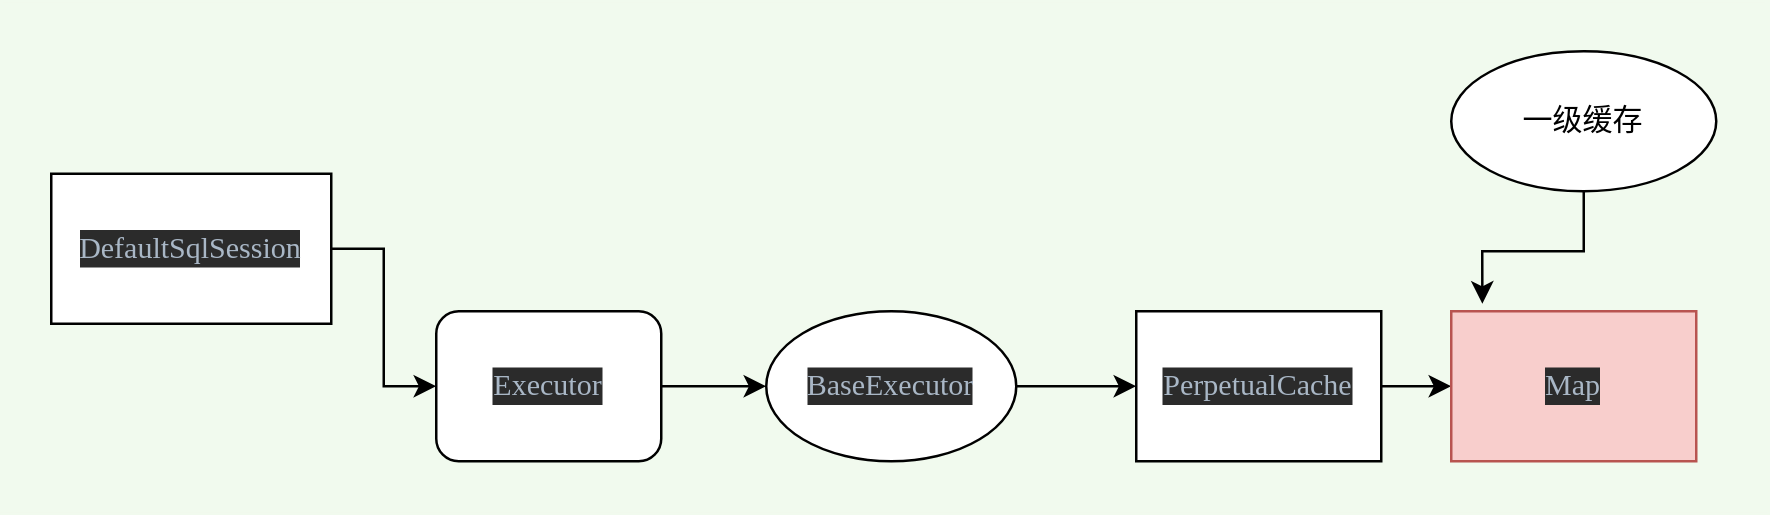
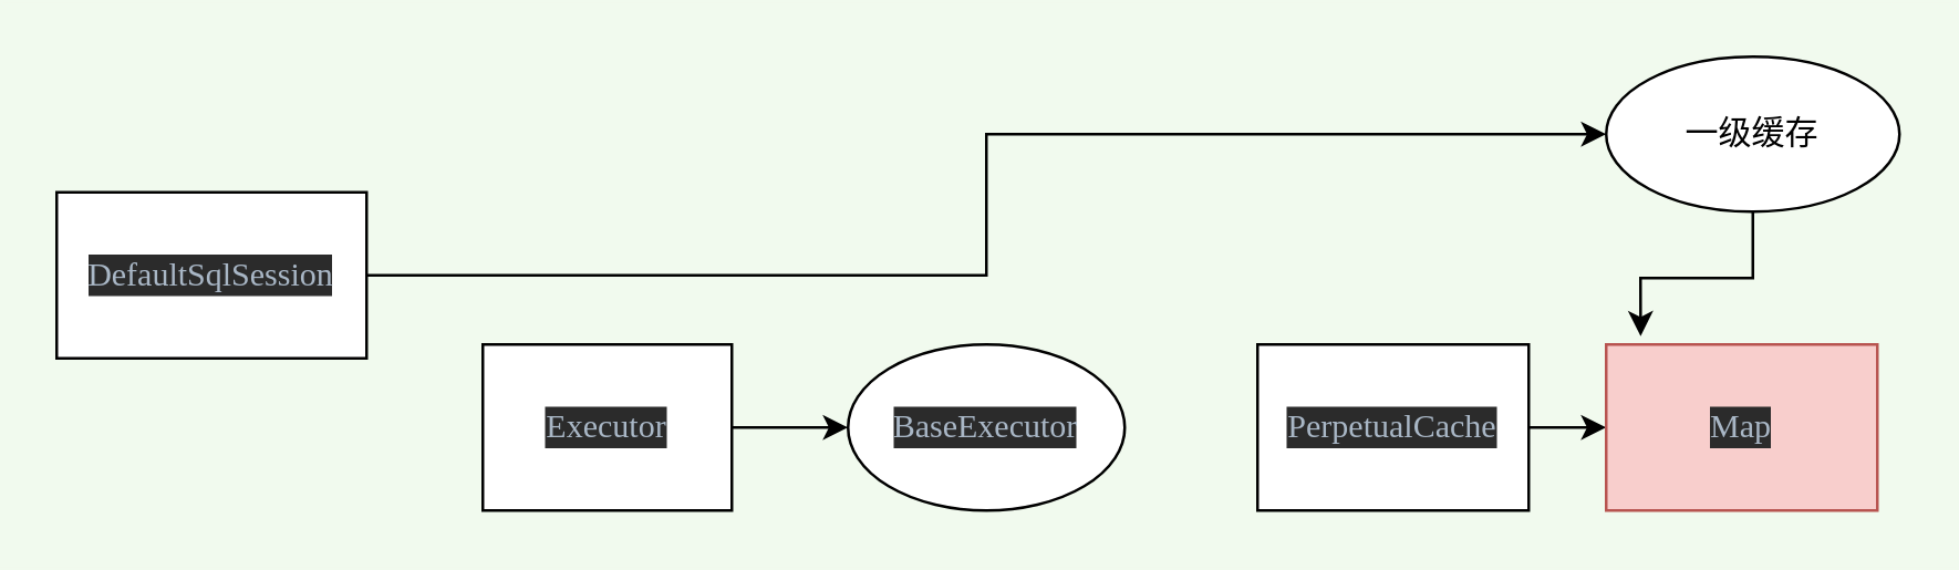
  <mxCell id="0" />
  <mxCell id="1" parent="0" />
- <mxCell id="2" value="" style="edgeStyle=orthogonalEdgeStyle;rounded=0;orthogonalLoop=1;jettySize=auto;html=1;" edge="1" parent="1" source="3" target="5"><mxGeometry relative="1" as="geometry" /></mxCell>
+ <mxCell id="2" value="" style="edgeStyle=orthogonalEdgeStyle;rounded=0;orthogonalLoop=1;jettySize=auto;html=1;" edge="1" parent="1" source="3" target="12"><mxGeometry relative="1" as="geometry" /></mxCell>
  <mxCell id="3" value="&lt;pre style=&quot;background-color: rgb(43 , 43 , 43) ; color: rgb(169 , 183 , 198) ; font-family: &amp;#34;jetbrains mono&amp;#34;&quot;&gt;&lt;pre style=&quot;font-family: &amp;#34;jetbrains mono&amp;#34;&quot;&gt;&lt;font style=&quot;font-size: 12px&quot;&gt;DefaultSqlSession&lt;/font&gt;&lt;/pre&gt;&lt;/pre&gt;" style="rounded=0;whiteSpace=wrap;html=1;" vertex="1" parent="1"><mxGeometry x="20" y="69" width="112" height="60" as="geometry" /></mxCell>
  <mxCell id="4" value="" style="edgeStyle=orthogonalEdgeStyle;rounded=0;orthogonalLoop=1;jettySize=auto;html=1;fontSize=20;" edge="1" parent="1" source="5" target="7"><mxGeometry relative="1" as="geometry" /></mxCell>
- <mxCell id="5" value="&lt;pre style=&quot;background-color: rgb(43 , 43 , 43) ; font-family: &amp;#34;jetbrains mono&amp;#34; ; color: rgb(169 , 183 , 198)&quot;&gt;&lt;pre style=&quot;font-family: &amp;#34;jetbrains mono&amp;#34;&quot;&gt;&lt;font style=&quot;font-size: 12px&quot;&gt;Executor&lt;/font&gt;&lt;/pre&gt;&lt;/pre&gt;" style="whiteSpace=wrap;html=1;rounded=1;" vertex="1" parent="1"><mxGeometry x="174" y="124" width="90" height="60" as="geometry" /></mxCell>
- <mxCell id="6" value="" style="edgeStyle=orthogonalEdgeStyle;rounded=0;orthogonalLoop=1;jettySize=auto;html=1;fontSize=18;" edge="1" parent="1" source="7" target="9"><mxGeometry relative="1" as="geometry" /></mxCell>
+ <mxCell id="5" value="&lt;pre style=&quot;background-color: rgb(43 , 43 , 43) ; font-family: &amp;#34;jetbrains mono&amp;#34; ; color: rgb(169 , 183 , 198)&quot;&gt;&lt;pre style=&quot;font-family: &amp;#34;jetbrains mono&amp;#34;&quot;&gt;&lt;font style=&quot;font-size: 12px&quot;&gt;Executor&lt;/font&gt;&lt;/pre&gt;&lt;/pre&gt;" style="whiteSpace=wrap;html=1;rounded=0;" vertex="1" parent="1"><mxGeometry x="174" y="124" width="90" height="60" as="geometry" /></mxCell>
  <mxCell id="7" value="&lt;pre style=&quot;background-color: rgb(43 , 43 , 43) ; font-family: &amp;#34;jetbrains mono&amp;#34; ; color: rgb(169 , 183 , 198)&quot;&gt;&lt;pre style=&quot;font-family: &amp;#34;jetbrains mono&amp;#34;&quot;&gt;&lt;pre style=&quot;font-family: &amp;#34;jetbrains mono&amp;#34;&quot;&gt;&lt;font style=&quot;font-size: 12px&quot;&gt;BaseExecutor&lt;/font&gt;&lt;/pre&gt;&lt;/pre&gt;&lt;/pre&gt;" style="ellipse;whiteSpace=wrap;html=1;" vertex="1" parent="1"><mxGeometry x="306" y="124" width="100" height="60" as="geometry" /></mxCell>
  <mxCell id="8" value="" style="edgeStyle=orthogonalEdgeStyle;rounded=0;orthogonalLoop=1;jettySize=auto;html=1;fontSize=12;" edge="1" parent="1" source="9" target="10"><mxGeometry relative="1" as="geometry" /></mxCell>
  <mxCell id="9" value="&lt;pre style=&quot;background-color: rgb(43 , 43 , 43) ; font-family: &amp;#34;jetbrains mono&amp;#34; ; color: rgb(169 , 183 , 198)&quot;&gt;&lt;pre style=&quot;font-family: &amp;#34;jetbrains mono&amp;#34;&quot;&gt;&lt;pre style=&quot;font-family: &amp;#34;jetbrains mono&amp;#34;&quot;&gt;&lt;pre style=&quot;font-family: &amp;#34;jetbrains mono&amp;#34;&quot;&gt;&lt;font style=&quot;font-size: 12px&quot;&gt;PerpetualCache&lt;/font&gt;&lt;/pre&gt;&lt;/pre&gt;&lt;/pre&gt;&lt;/pre&gt;" style="whiteSpace=wrap;html=1;rounded=0;" vertex="1" parent="1"><mxGeometry x="454" y="124" width="98" height="60" as="geometry" /></mxCell>
  <mxCell id="10" value="&lt;pre style=&quot;background-color: rgb(43 , 43 , 43) ; font-family: &amp;#34;jetbrains mono&amp;#34; ; color: rgb(169 , 183 , 198)&quot;&gt;&lt;pre style=&quot;font-family: &amp;#34;jetbrains mono&amp;#34;&quot;&gt;&lt;pre style=&quot;font-family: &amp;#34;jetbrains mono&amp;#34;&quot;&gt;&lt;pre style=&quot;font-family: &amp;#34;jetbrains mono&amp;#34;&quot;&gt;&lt;pre style=&quot;font-family: &amp;#34;jetbrains mono&amp;#34;&quot;&gt;&lt;font style=&quot;font-size: 12px&quot;&gt;Map&lt;/font&gt;&lt;/pre&gt;&lt;/pre&gt;&lt;/pre&gt;&lt;/pre&gt;&lt;/pre&gt;" style="whiteSpace=wrap;html=1;rounded=0;fillColor=#f8cecc;strokeColor=#b85450;" vertex="1" parent="1"><mxGeometry x="580" y="124" width="98" height="60" as="geometry" /></mxCell>
  <mxCell id="11" style="edgeStyle=orthogonalEdgeStyle;rounded=0;orthogonalLoop=1;jettySize=auto;html=1;exitX=0.5;exitY=1;exitDx=0;exitDy=0;entryX=0.127;entryY=-0.05;entryDx=0;entryDy=0;entryPerimeter=0;fontSize=12;" edge="1" parent="1" source="12" target="10"><mxGeometry relative="1" as="geometry" /></mxCell>
  <mxCell id="12" value="一级缓存" style="ellipse;whiteSpace=wrap;html=1;fontSize=12;" vertex="1" parent="1"><mxGeometry x="580" y="20" width="106" height="56" as="geometry" /></mxCell>
